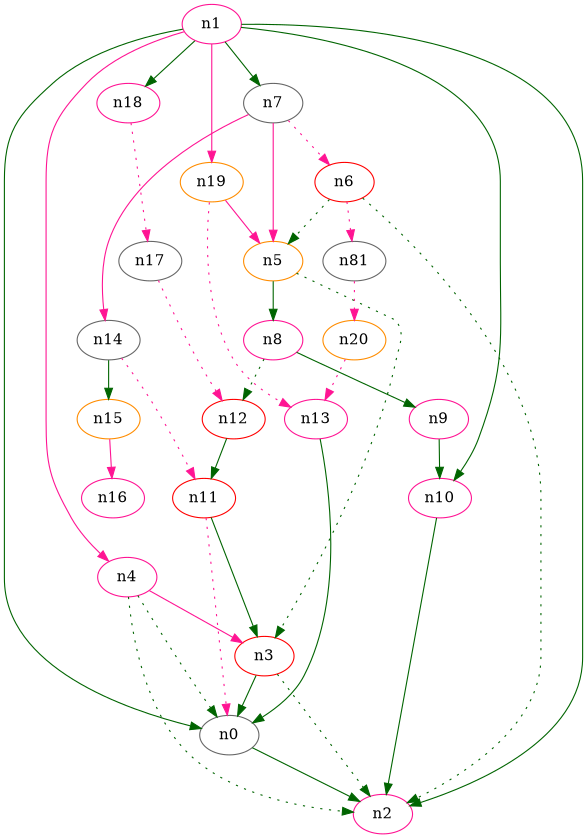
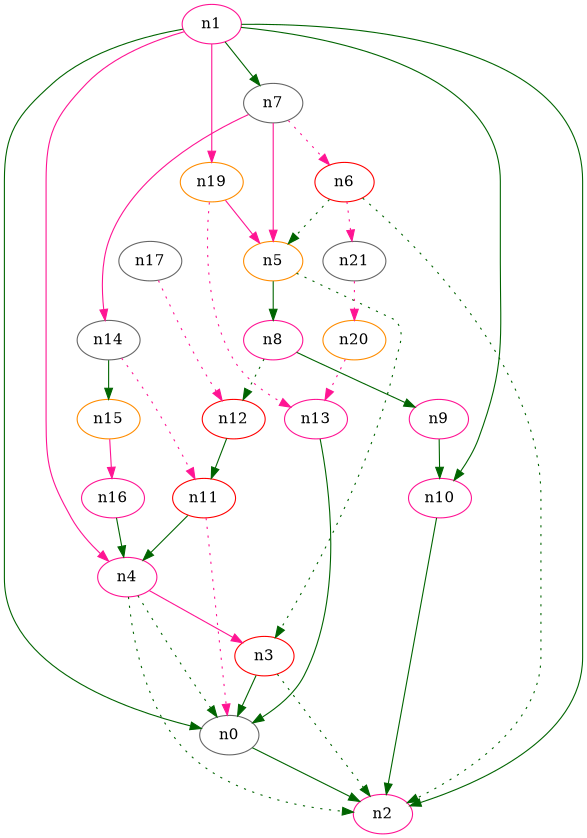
  digraph {
    fontname="DejaVu Serif"
    node [color=deeppink fontname="DejaVu Serif"]
    edge [color=darkgreen fontname="DejaVu Serif" style=solid]
    n0 [color=gray40]
    n1
    n2
    n4
    n7 [color=gray40]
-   n18
    n19 [color=darkorange]
    n10
    n3 [color=red]
    n5 [color=darkorange]
    n6 [color=red]
    n14 [color=gray40]
    n17 [color=gray40]
    n13
    n8
-   n21 [color=gray40 label=n81]
+   n21 [color=gray40]
    n11 [color=red]
    n15 [color=darkorange]
    n12 [color=red]
    n9
    n20 [color=darkorange]
    n16
    n0 -> n2
    n1 -> n0
    n1 -> n2
    n1 -> n4 [color=deeppink]
    n1 -> n7
-   n1 -> n18
    n1 -> n19 [color=deeppink]
    n1 -> n10
    n4 -> n0 [style=dotted]
    n4 -> n2 [style=dotted]
    n4 -> n3 [color=deeppink]
    n7 -> n5 [color=deeppink]
    n7 -> n6 [color=deeppink style=dotted]
    n7 -> n14 [color=deeppink]
-   n18 -> n17 [color=deeppink style=dotted]
    n19 -> n5 [color=deeppink]
    n19 -> n13 [color=deeppink style=dotted]
    n10 -> n2
    n3 -> n0
    n3 -> n2 [style=dotted]
    n5 -> n3 [style=dotted]
    n5 -> n8
    n6 -> n2 [style=dotted]
    n6 -> n5 [style=dotted]
    n6 -> n21 [color=deeppink style=dotted]
    n14 -> n11 [color=deeppink style=dotted]
    n14 -> n15
    n17 -> n12 [color=deeppink style=dotted]
    n13 -> n0
    n8 -> n12 [style=dotted]
    n8 -> n9
    n21 -> n20 [color=deeppink style=dotted]
    n11 -> n0 [color=deeppink style=dotted]
-   n11 -> n3
+   n11 -> n4
    n15 -> n16 [color=deeppink]
    n12 -> n11
    n9 -> n10
    n20 -> n13 [color=deeppink style=dotted]
+   n16 -> n4
  }
